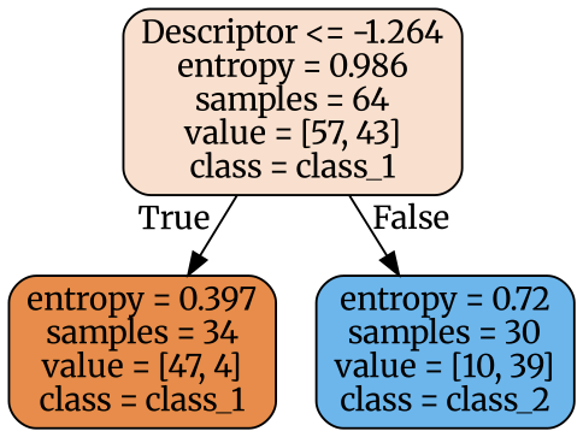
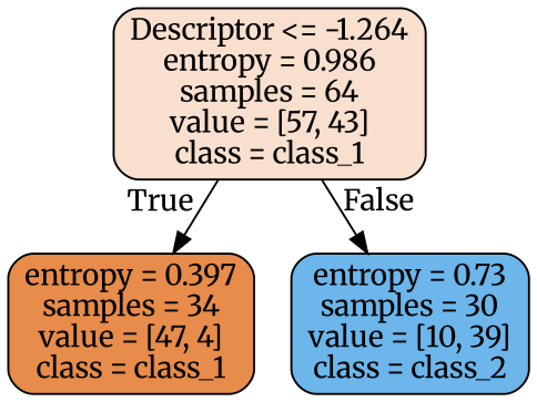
  digraph {
    fontname=Merriweather
    node [color=black fontname=Merriweather shape=box style="filled, rounded"]
    edge [fontname=Merriweather labeldistance=2.5]
    n1 [fillcolor="#f9e0ce" label="Descriptor <= -1.264\nentropy = 0.986\nsamples = 64\nvalue = [57, 43]\nclass = class_1"]
    n2 [fillcolor="#e78c4a" label="entropy = 0.397\nsamples = 34\nvalue = [47, 4]\nclass = class_1"]
-   n3 [fillcolor="#6cb6ec" label="entropy = 0.72\nsamples = 30\nvalue = [10, 39]\nclass = class_2"]
+   n3 [fillcolor="#6cb6ec" label="entropy = 0.73\nsamples = 30\nvalue = [10, 39]\nclass = class_2"]
    n1 -> n2 [headlabel=True labelangle=45]
    n1 -> n3 [headlabel=False labelangle=-45]
  }
